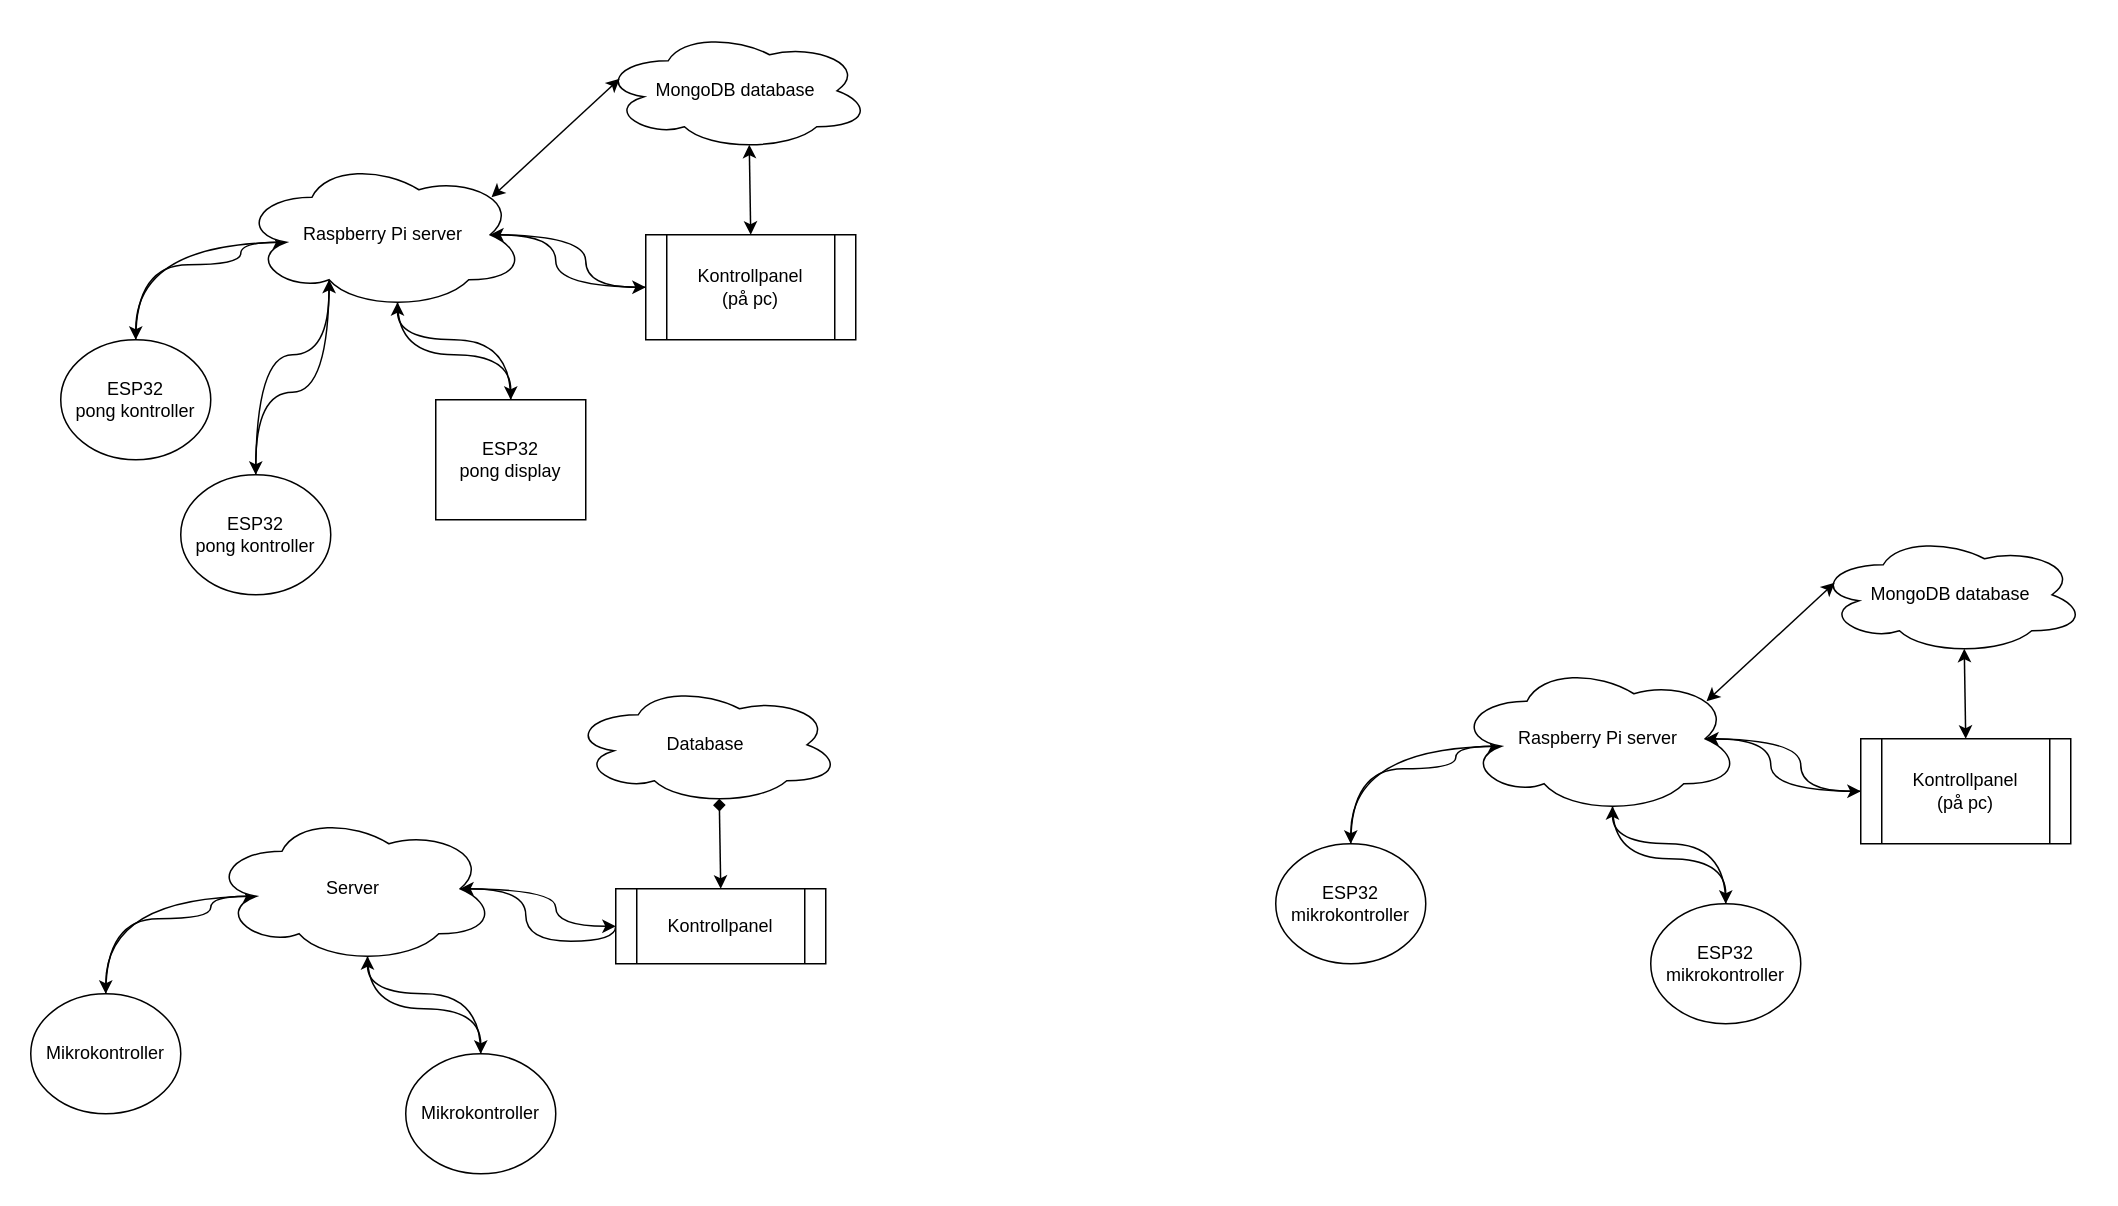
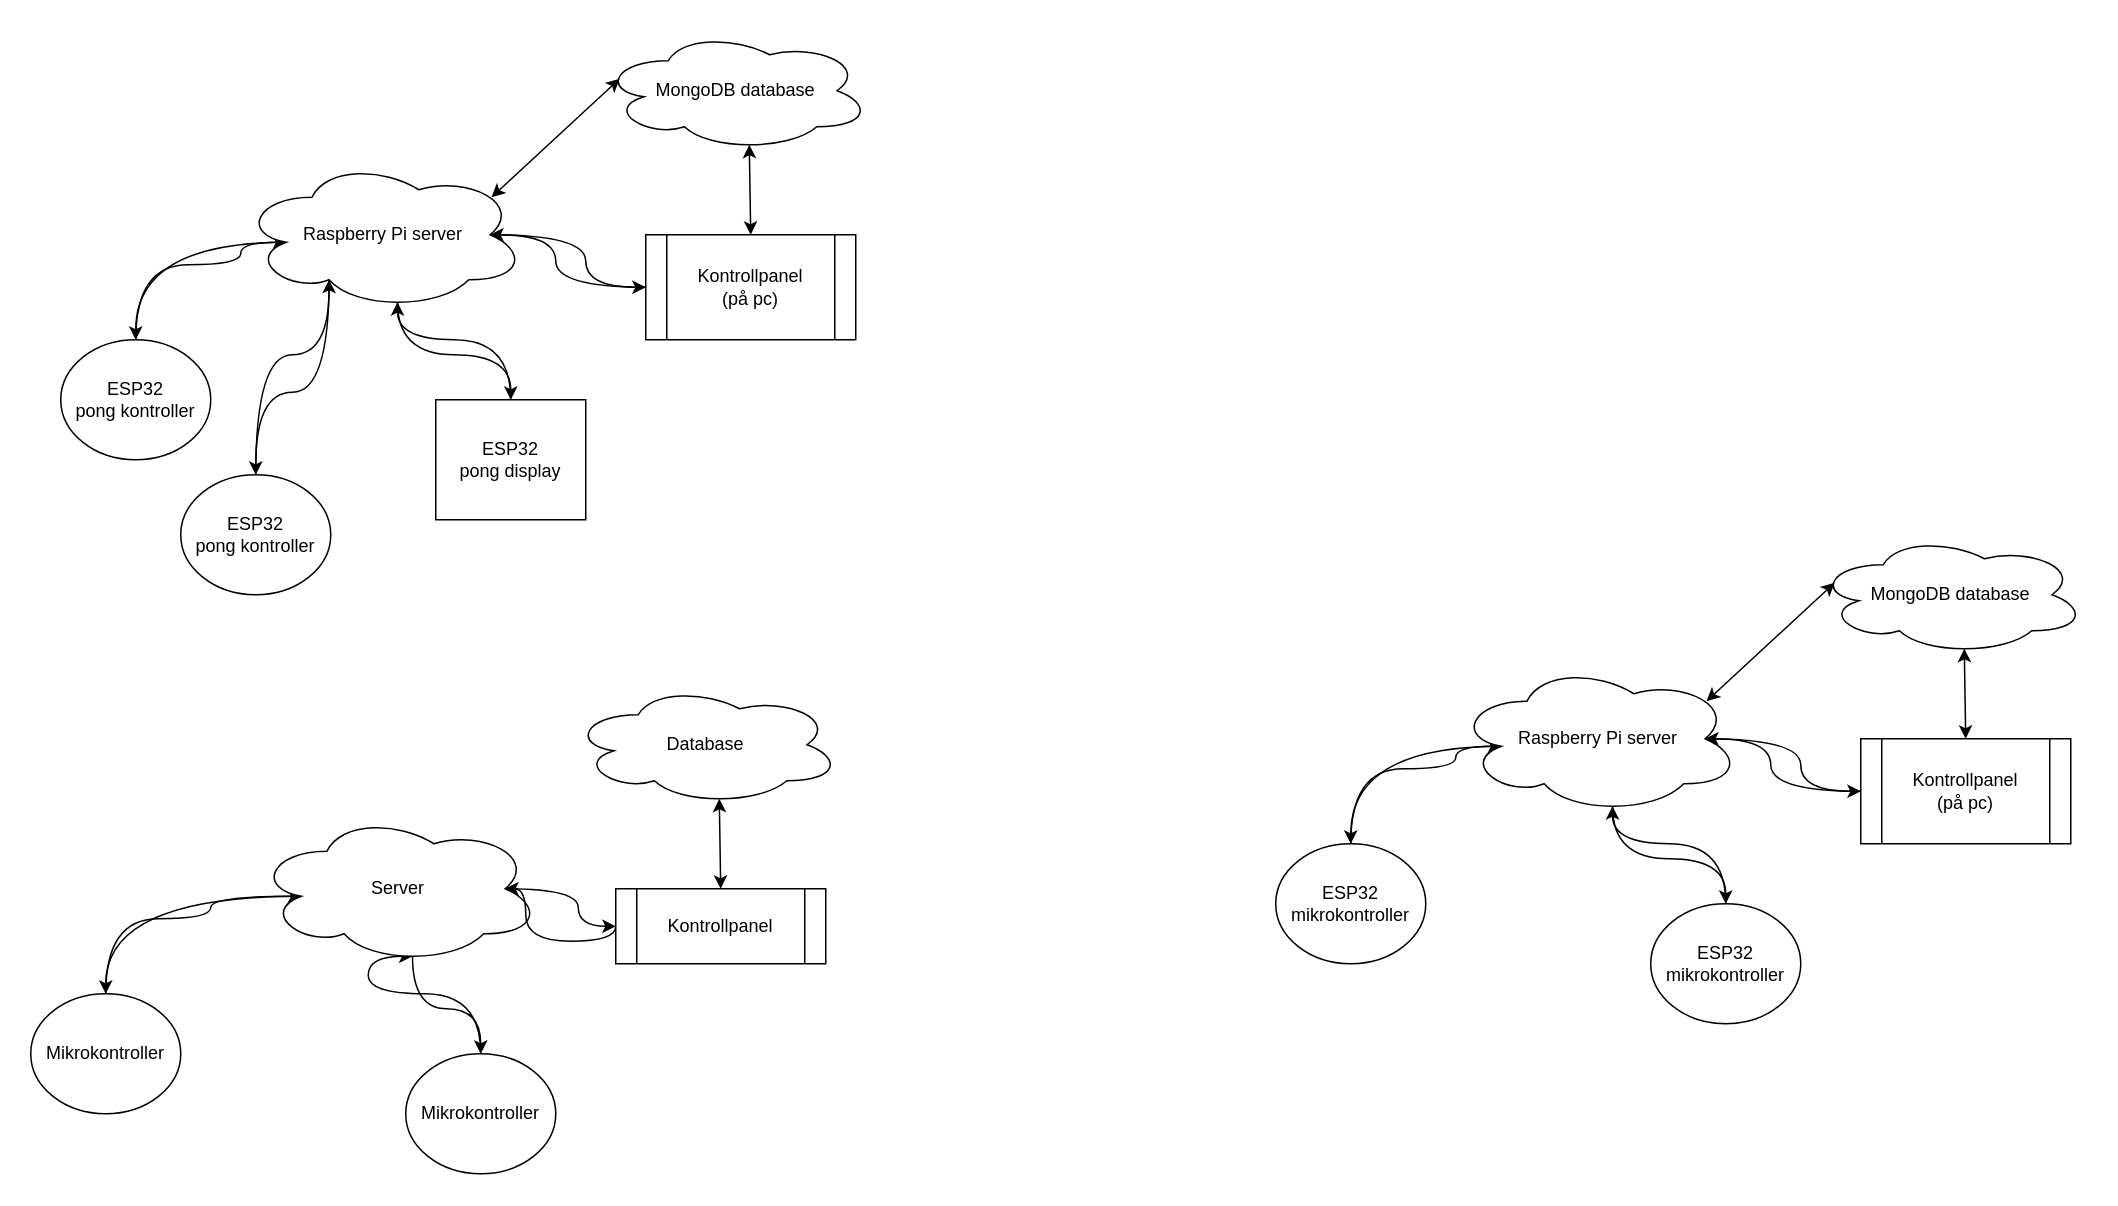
  <mxCell id="0" />
  <mxCell id="1" parent="0" />
  <mxCell id="2" style="edgeStyle=orthogonalEdgeStyle;curved=1;rounded=0;orthogonalLoop=1;jettySize=auto;html=1;exitX=0.5;exitY=0;exitDx=0;exitDy=0;entryX=0.31;entryY=0.8;entryDx=0;entryDy=0;entryPerimeter=0;" parent="1" source="3" target="12" edge="1"><mxGeometry relative="1" as="geometry"><Array as="points"><mxPoint x="170" y="236" /><mxPoint x="219" y="236" /></Array></mxGeometry></mxCell>
  <mxCell id="3" value="ESP32&lt;br&gt;pong kontroller" style="ellipse;whiteSpace=wrap;html=1;" parent="1" vertex="1"><mxGeometry x="120" y="316" width="100" height="80" as="geometry" /></mxCell>
  <mxCell id="4" style="edgeStyle=orthogonalEdgeStyle;curved=1;rounded=0;orthogonalLoop=1;jettySize=auto;html=1;exitX=0.5;exitY=0;exitDx=0;exitDy=0;entryX=0.16;entryY=0.55;entryDx=0;entryDy=0;entryPerimeter=0;" parent="1" source="5" target="12" edge="1"><mxGeometry relative="1" as="geometry"><Array as="points"><mxPoint x="90" y="176" /><mxPoint x="160" y="176" /><mxPoint x="160" y="161" /></Array></mxGeometry></mxCell>
  <mxCell id="5" value="ESP32&lt;br&gt;pong kontroller" style="ellipse;whiteSpace=wrap;html=1;" parent="1" vertex="1"><mxGeometry x="40" y="226" width="100" height="80" as="geometry" /></mxCell>
  <mxCell id="6" style="edgeStyle=orthogonalEdgeStyle;curved=1;rounded=0;orthogonalLoop=1;jettySize=auto;html=1;exitX=0.5;exitY=0;exitDx=0;exitDy=0;entryX=0.55;entryY=0.95;entryDx=0;entryDy=0;entryPerimeter=0;" parent="1" source="7" target="12" edge="1"><mxGeometry relative="1" as="geometry"><Array as="points"><mxPoint x="340" y="226" /><mxPoint x="265" y="226" /></Array></mxGeometry></mxCell>
  <mxCell id="7" value="ESP32&lt;br&gt;pong display" style="whiteSpace=wrap;html=1;rounded=0;" parent="1" vertex="1"><mxGeometry x="290" y="266" width="100" height="80" as="geometry" /></mxCell>
  <mxCell id="8" style="edgeStyle=orthogonalEdgeStyle;curved=1;rounded=0;orthogonalLoop=1;jettySize=auto;html=1;exitX=0.31;exitY=0.8;exitDx=0;exitDy=0;exitPerimeter=0;entryX=0.5;entryY=0;entryDx=0;entryDy=0;" parent="1" source="12" target="3" edge="1"><mxGeometry relative="1" as="geometry" /></mxCell>
  <mxCell id="9" style="edgeStyle=orthogonalEdgeStyle;curved=1;rounded=0;orthogonalLoop=1;jettySize=auto;html=1;exitX=0.55;exitY=0.95;exitDx=0;exitDy=0;exitPerimeter=0;entryX=0.5;entryY=0;entryDx=0;entryDy=0;" parent="1" source="12" target="7" edge="1"><mxGeometry relative="1" as="geometry" /></mxCell>
  <mxCell id="10" style="edgeStyle=orthogonalEdgeStyle;curved=1;rounded=0;orthogonalLoop=1;jettySize=auto;html=1;exitX=0.875;exitY=0.5;exitDx=0;exitDy=0;exitPerimeter=0;entryX=0;entryY=0.5;entryDx=0;entryDy=0;" parent="1" source="12" target="14" edge="1"><mxGeometry relative="1" as="geometry" /></mxCell>
  <mxCell id="11" style="edgeStyle=orthogonalEdgeStyle;curved=1;rounded=0;orthogonalLoop=1;jettySize=auto;html=1;exitX=0.16;exitY=0.55;exitDx=0;exitDy=0;exitPerimeter=0;entryX=0.5;entryY=0;entryDx=0;entryDy=0;" parent="1" source="12" target="5" edge="1"><mxGeometry relative="1" as="geometry"><Array as="points"><mxPoint x="90" y="161" /></Array></mxGeometry></mxCell>
  <mxCell id="12" value="Raspberry Pi server" style="ellipse;shape=cloud;whiteSpace=wrap;html=1;" parent="1" vertex="1"><mxGeometry x="160" y="106" width="190" height="100" as="geometry" /></mxCell>
  <mxCell id="13" style="edgeStyle=orthogonalEdgeStyle;curved=1;rounded=0;orthogonalLoop=1;jettySize=auto;html=1;exitX=0;exitY=0.5;exitDx=0;exitDy=0;entryX=0.875;entryY=0.5;entryDx=0;entryDy=0;entryPerimeter=0;" parent="1" source="14" target="12" edge="1"><mxGeometry relative="1" as="geometry"><Array as="points"><mxPoint x="370" y="191" /><mxPoint x="370" y="156" /></Array></mxGeometry></mxCell>
  <mxCell id="14" value="Kontrollpanel&lt;br&gt;(på pc)" style="shape=process;whiteSpace=wrap;html=1;backgroundOutline=1;" parent="1" vertex="1"><mxGeometry x="430" y="156" width="140" height="70" as="geometry" /></mxCell>
  <mxCell id="15" value="MongoDB database" style="ellipse;shape=cloud;whiteSpace=wrap;html=1;" vertex="1" parent="1"><mxGeometry x="400" y="20" width="180" height="80" as="geometry" /></mxCell>
  <mxCell id="16" value="" style="endArrow=classic;startArrow=classic;html=1;exitX=0.5;exitY=0;exitDx=0;exitDy=0;entryX=0.55;entryY=0.95;entryDx=0;entryDy=0;entryPerimeter=0;" edge="1" parent="1" source="14" target="15"><mxGeometry width="50" height="50" relative="1" as="geometry"><mxPoint x="470" y="266" as="sourcePoint" /><mxPoint x="520" y="216" as="targetPoint" /></mxGeometry></mxCell>
  <mxCell id="17" value="" style="endArrow=classic;startArrow=classic;html=1;exitX=0.88;exitY=0.25;exitDx=0;exitDy=0;exitPerimeter=0;entryX=0.07;entryY=0.4;entryDx=0;entryDy=0;entryPerimeter=0;" edge="1" parent="1" source="12" target="15"><mxGeometry width="50" height="50" relative="1" as="geometry"><mxPoint x="470" y="266" as="sourcePoint" /><mxPoint x="520" y="216" as="targetPoint" /></mxGeometry></mxCell>
  <mxCell id="18" style="edgeStyle=orthogonalEdgeStyle;curved=1;rounded=0;orthogonalLoop=1;jettySize=auto;html=1;exitX=0.5;exitY=0;exitDx=0;exitDy=0;entryX=0.16;entryY=0.55;entryDx=0;entryDy=0;entryPerimeter=0;" edge="1" parent="1" source="19" target="25"><mxGeometry relative="1" as="geometry"><Array as="points"><mxPoint x="70" y="612" /><mxPoint x="140" y="612" /><mxPoint x="140" y="597" /></Array></mxGeometry></mxCell>
  <mxCell id="19" value="Mikrokontroller" style="ellipse;whiteSpace=wrap;html=1;" vertex="1" parent="1"><mxGeometry x="20" y="662" width="100" height="80" as="geometry" /></mxCell>
  <mxCell id="20" style="edgeStyle=orthogonalEdgeStyle;curved=1;rounded=0;orthogonalLoop=1;jettySize=auto;html=1;exitX=0.5;exitY=0;exitDx=0;exitDy=0;entryX=0.55;entryY=0.95;entryDx=0;entryDy=0;entryPerimeter=0;" edge="1" parent="1" source="21" target="25"><mxGeometry relative="1" as="geometry"><Array as="points"><mxPoint x="320" y="662" /><mxPoint x="245" y="662" /></Array></mxGeometry></mxCell>
  <mxCell id="21" value="Mikrokontroller" style="ellipse;whiteSpace=wrap;html=1;" vertex="1" parent="1"><mxGeometry x="270" y="702" width="100" height="80" as="geometry" /></mxCell>
  <mxCell id="22" style="edgeStyle=orthogonalEdgeStyle;curved=1;rounded=0;orthogonalLoop=1;jettySize=auto;html=1;exitX=0.55;exitY=0.95;exitDx=0;exitDy=0;exitPerimeter=0;entryX=0.5;entryY=0;entryDx=0;entryDy=0;" edge="1" parent="1" source="25" target="21"><mxGeometry relative="1" as="geometry" /></mxCell>
  <mxCell id="23" style="edgeStyle=orthogonalEdgeStyle;curved=1;rounded=0;orthogonalLoop=1;jettySize=auto;html=1;exitX=0.875;exitY=0.5;exitDx=0;exitDy=0;exitPerimeter=0;entryX=0;entryY=0.5;entryDx=0;entryDy=0;" edge="1" parent="1" source="25" target="27"><mxGeometry relative="1" as="geometry" /></mxCell>
  <mxCell id="24" style="edgeStyle=orthogonalEdgeStyle;curved=1;rounded=0;orthogonalLoop=1;jettySize=auto;html=1;exitX=0.16;exitY=0.55;exitDx=0;exitDy=0;exitPerimeter=0;entryX=0.5;entryY=0;entryDx=0;entryDy=0;" edge="1" parent="1" source="25" target="19"><mxGeometry relative="1" as="geometry"><Array as="points"><mxPoint x="70" y="597" /></Array></mxGeometry></mxCell>
- <mxCell id="25" value="Server" style="ellipse;shape=cloud;whiteSpace=wrap;html=1;" vertex="1" parent="1"><mxGeometry x="140" y="542" width="190" height="100" as="geometry" /></mxCell>
+ <mxCell id="25" value="Server" style="ellipse;shape=cloud;whiteSpace=wrap;html=1;" vertex="1" parent="1"><mxGeometry x="170" y="542" width="190" height="100" as="geometry" /></mxCell>
  <mxCell id="26" style="edgeStyle=orthogonalEdgeStyle;curved=1;rounded=0;orthogonalLoop=1;jettySize=auto;html=1;exitX=0;exitY=0.5;exitDx=0;exitDy=0;entryX=0.875;entryY=0.5;entryDx=0;entryDy=0;entryPerimeter=0;" edge="1" parent="1" source="27" target="25"><mxGeometry relative="1" as="geometry"><Array as="points"><mxPoint x="350" y="627" /><mxPoint x="350" y="592" /></Array></mxGeometry></mxCell>
  <mxCell id="27" value="Kontrollpanel" style="shape=process;whiteSpace=wrap;html=1;backgroundOutline=1;" vertex="1" parent="1"><mxGeometry x="410" y="592" width="140" height="50" as="geometry" /></mxCell>
  <mxCell id="28" value="Database" style="ellipse;shape=cloud;whiteSpace=wrap;html=1;" vertex="1" parent="1"><mxGeometry x="380" y="456" width="180" height="80" as="geometry" /></mxCell>
- <mxCell id="29" value="" style="endArrow=diamond;startArrow=classic;html=1;exitX=0.5;exitY=0;exitDx=0;exitDy=0;entryX=0.55;entryY=0.95;entryDx=0;entryDy=0;entryPerimeter=0;" edge="1" parent="1" source="27" target="28"><mxGeometry width="50" height="50" relative="1" as="geometry"><mxPoint x="450" y="702" as="sourcePoint" /><mxPoint x="500" y="652" as="targetPoint" /></mxGeometry></mxCell>
+ <mxCell id="29" value="" style="endArrow=classic;startArrow=classic;html=1;exitX=0.5;exitY=0;exitDx=0;exitDy=0;entryX=0.55;entryY=0.95;entryDx=0;entryDy=0;entryPerimeter=0;" edge="1" parent="1" source="27" target="28"><mxGeometry width="50" height="50" relative="1" as="geometry"><mxPoint x="450" y="702" as="sourcePoint" /><mxPoint x="500" y="652" as="targetPoint" /></mxGeometry></mxCell>
  <mxCell id="30" style="edgeStyle=orthogonalEdgeStyle;curved=1;rounded=0;orthogonalLoop=1;jettySize=auto;html=1;exitX=0.5;exitY=0;exitDx=0;exitDy=0;entryX=0.16;entryY=0.55;entryDx=0;entryDy=0;entryPerimeter=0;" edge="1" parent="1" source="31" target="37"><mxGeometry relative="1" as="geometry"><Array as="points"><mxPoint x="900" y="512" /><mxPoint x="970" y="512" /><mxPoint x="970" y="497" /></Array></mxGeometry></mxCell>
  <mxCell id="31" value="ESP32&lt;br&gt;mikrokontroller" style="ellipse;whiteSpace=wrap;html=1;" vertex="1" parent="1"><mxGeometry x="850" y="562" width="100" height="80" as="geometry" /></mxCell>
  <mxCell id="32" style="edgeStyle=orthogonalEdgeStyle;curved=1;rounded=0;orthogonalLoop=1;jettySize=auto;html=1;exitX=0.5;exitY=0;exitDx=0;exitDy=0;entryX=0.55;entryY=0.95;entryDx=0;entryDy=0;entryPerimeter=0;" edge="1" parent="1" source="33" target="37"><mxGeometry relative="1" as="geometry"><Array as="points"><mxPoint x="1150" y="562" /><mxPoint x="1075" y="562" /></Array></mxGeometry></mxCell>
  <mxCell id="33" value="ESP32&lt;br&gt;mikrokontroller" style="ellipse;whiteSpace=wrap;html=1;" vertex="1" parent="1"><mxGeometry x="1100" y="602" width="100" height="80" as="geometry" /></mxCell>
  <mxCell id="34" style="edgeStyle=orthogonalEdgeStyle;curved=1;rounded=0;orthogonalLoop=1;jettySize=auto;html=1;exitX=0.55;exitY=0.95;exitDx=0;exitDy=0;exitPerimeter=0;entryX=0.5;entryY=0;entryDx=0;entryDy=0;" edge="1" parent="1" source="37" target="33"><mxGeometry relative="1" as="geometry" /></mxCell>
  <mxCell id="35" style="edgeStyle=orthogonalEdgeStyle;curved=1;rounded=0;orthogonalLoop=1;jettySize=auto;html=1;exitX=0.875;exitY=0.5;exitDx=0;exitDy=0;exitPerimeter=0;entryX=0;entryY=0.5;entryDx=0;entryDy=0;" edge="1" parent="1" source="37" target="39"><mxGeometry relative="1" as="geometry" /></mxCell>
  <mxCell id="36" style="edgeStyle=orthogonalEdgeStyle;curved=1;rounded=0;orthogonalLoop=1;jettySize=auto;html=1;exitX=0.16;exitY=0.55;exitDx=0;exitDy=0;exitPerimeter=0;entryX=0.5;entryY=0;entryDx=0;entryDy=0;" edge="1" parent="1" source="37" target="31"><mxGeometry relative="1" as="geometry"><Array as="points"><mxPoint x="900" y="497" /></Array></mxGeometry></mxCell>
  <mxCell id="37" value="Raspberry Pi server" style="ellipse;shape=cloud;whiteSpace=wrap;html=1;" vertex="1" parent="1"><mxGeometry x="970" y="442" width="190" height="100" as="geometry" /></mxCell>
  <mxCell id="38" style="edgeStyle=orthogonalEdgeStyle;curved=1;rounded=0;orthogonalLoop=1;jettySize=auto;html=1;exitX=0;exitY=0.5;exitDx=0;exitDy=0;entryX=0.875;entryY=0.5;entryDx=0;entryDy=0;entryPerimeter=0;" edge="1" parent="1" source="39" target="37"><mxGeometry relative="1" as="geometry"><Array as="points"><mxPoint x="1180" y="527" /><mxPoint x="1180" y="492" /></Array></mxGeometry></mxCell>
  <mxCell id="39" value="Kontrollpanel&lt;br&gt;(på pc)" style="shape=process;whiteSpace=wrap;html=1;backgroundOutline=1;" vertex="1" parent="1"><mxGeometry x="1240" y="492" width="140" height="70" as="geometry" /></mxCell>
  <mxCell id="40" value="MongoDB database" style="ellipse;shape=cloud;whiteSpace=wrap;html=1;" vertex="1" parent="1"><mxGeometry x="1210" y="356" width="180" height="80" as="geometry" /></mxCell>
  <mxCell id="41" value="" style="endArrow=classic;startArrow=classic;html=1;exitX=0.5;exitY=0;exitDx=0;exitDy=0;entryX=0.55;entryY=0.95;entryDx=0;entryDy=0;entryPerimeter=0;" edge="1" parent="1" source="39" target="40"><mxGeometry width="50" height="50" relative="1" as="geometry"><mxPoint x="1280" y="602" as="sourcePoint" /><mxPoint x="1330" y="552" as="targetPoint" /></mxGeometry></mxCell>
  <mxCell id="42" value="" style="endArrow=classic;startArrow=classic;html=1;exitX=0.88;exitY=0.25;exitDx=0;exitDy=0;exitPerimeter=0;entryX=0.07;entryY=0.4;entryDx=0;entryDy=0;entryPerimeter=0;" edge="1" parent="1" source="37" target="40"><mxGeometry width="50" height="50" relative="1" as="geometry"><mxPoint x="1280" y="602" as="sourcePoint" /><mxPoint x="1330" y="552" as="targetPoint" /></mxGeometry></mxCell>
